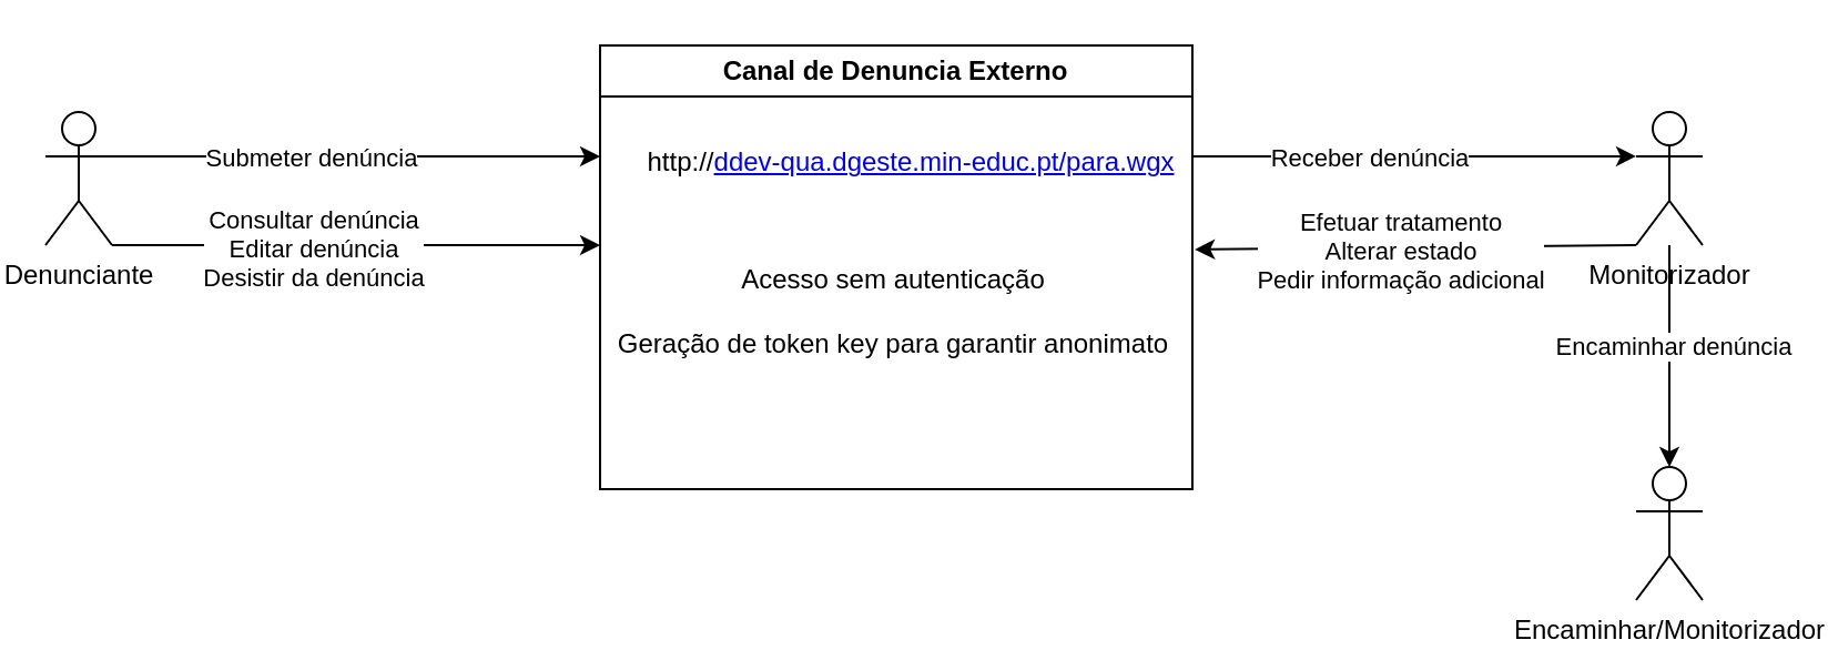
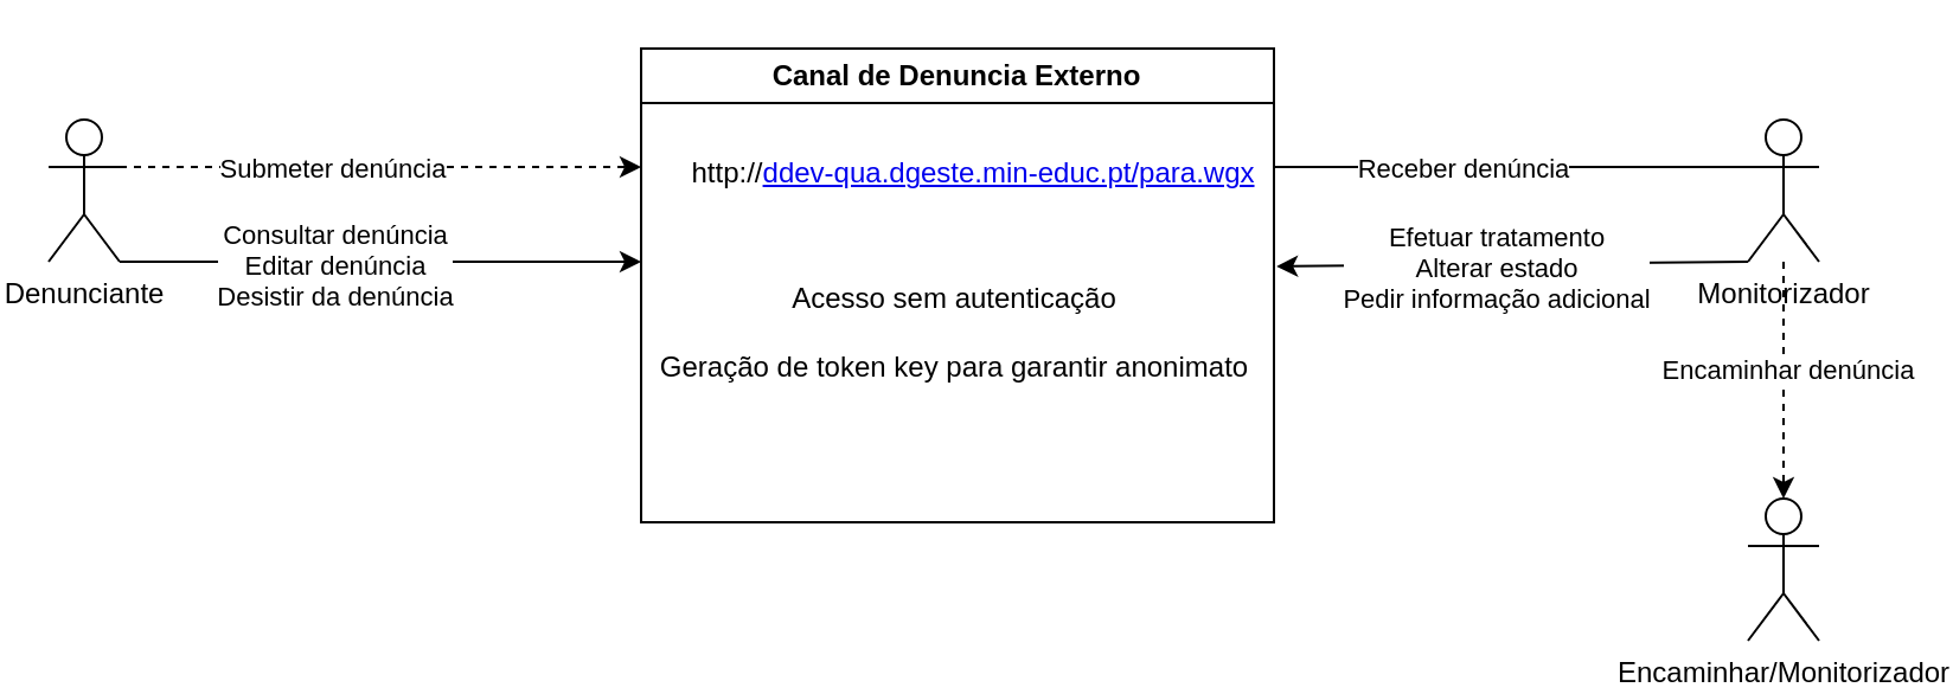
  <mxCell id="0" />
  <mxCell id="1" parent="0" />
  <mxCell id="2" value="Denunciante" style="shape=umlActor;verticalLabelPosition=bottom;verticalAlign=top;html=1;outlineConnect=0;" vertex="1" parent="1"><mxGeometry x="20" y="50" width="30" height="60" as="geometry" /></mxCell>
  <mxCell id="3" value="Canal de Denuncia Externo" style="swimlane;whiteSpace=wrap;html=1;" vertex="1" parent="1"><mxGeometry x="270" y="20" width="267" height="200" as="geometry" /></mxCell>
  <mxCell id="4" value="http://&lt;a href=&quot;https://ddev-qua.dgeste.min-educ.pt/anon.wgx&quot;&gt;ddev-qua.dgeste.min-educ.pt/para.wgx&lt;/a&gt;" style="text;html=1;align=center;verticalAlign=middle;resizable=0;points=[];autosize=1;strokeColor=none;fillColor=none;" vertex="1" parent="3"><mxGeometry x="10" y="38" width="260" height="30" as="geometry" /></mxCell>
  <mxCell id="5" value="Acesso sem autenticação&lt;br&gt;&lt;br&gt;Geração de token key para garantir anonimato" style="text;html=1;align=center;verticalAlign=middle;resizable=0;points=[];autosize=1;strokeColor=none;fillColor=none;" vertex="1" parent="3"><mxGeometry x="-3" y="90" width="270" height="60" as="geometry" /></mxCell>
  <mxCell id="6" value="Monitorizador" style="shape=umlActor;verticalLabelPosition=bottom;verticalAlign=top;html=1;outlineConnect=0;" vertex="1" parent="1"><mxGeometry x="737" y="50" width="30" height="60" as="geometry" /></mxCell>
  <mxCell id="7" value="Encaminhar/Monitorizador" style="shape=umlActor;verticalLabelPosition=bottom;verticalAlign=top;html=1;outlineConnect=0;" vertex="1" parent="1"><mxGeometry x="737" y="210" width="30" height="60" as="geometry" /></mxCell>
- <mxCell id="8" value="" style="endArrow=classic;html=1;rounded=0;entryX=0;entryY=0.25;entryDx=0;entryDy=0;exitX=1;exitY=0.333;exitDx=0;exitDy=0;exitPerimeter=0;" edge="1" parent="1" source="2" target="3"><mxGeometry width="50" height="50" relative="1" as="geometry"><mxPoint x="150" y="90" as="sourcePoint" /><mxPoint x="270" y="90" as="targetPoint" /></mxGeometry></mxCell>
+ <mxCell id="8" value="" style="endArrow=classic;html=1;rounded=0;entryX=0;entryY=0.25;entryDx=0;entryDy=0;exitX=1;exitY=0.333;exitDx=0;exitDy=0;exitPerimeter=0;dashed=1;" edge="1" parent="1" source="2" target="3"><mxGeometry width="50" height="50" relative="1" as="geometry"><mxPoint x="150" y="90" as="sourcePoint" /><mxPoint x="270" y="90" as="targetPoint" /></mxGeometry></mxCell>
  <mxCell id="9" value="Submeter denúncia" style="edgeLabel;html=1;align=center;verticalAlign=middle;resizable=0;points=[];strokeColor=#6666FF;" vertex="1" connectable="0" parent="8"><mxGeometry x="-0.185" y="-1" relative="1" as="geometry"><mxPoint as="offset" /></mxGeometry></mxCell>
  <mxCell id="10" value="" style="endArrow=classic;html=1;rounded=0;entryX=0;entryY=0.25;entryDx=0;entryDy=0;exitX=1;exitY=1;exitDx=0;exitDy=0;exitPerimeter=0;" edge="1" parent="1" source="2"><mxGeometry width="50" height="50" relative="1" as="geometry"><mxPoint x="30" y="110" as="sourcePoint" /><mxPoint x="270" y="110" as="targetPoint" /></mxGeometry></mxCell>
  <mxCell id="11" value="Consultar denúncia&lt;br&gt;Editar denúncia&lt;br&gt;Desistir da denúncia" style="edgeLabel;html=1;align=center;verticalAlign=middle;resizable=0;points=[];strokeColor=#6666FF;fillColor=#66B2FF;" vertex="1" connectable="0" parent="10"><mxGeometry x="-0.185" y="-1" relative="1" as="geometry"><mxPoint as="offset" /></mxGeometry></mxCell>
- <mxCell id="12" value="" style="endArrow=classic;html=1;rounded=0;exitX=1;exitY=0.25;exitDx=0;exitDy=0;entryX=0;entryY=0.333;entryDx=0;entryDy=0;entryPerimeter=0;" edge="1" parent="1" source="3" target="6"><mxGeometry width="50" height="50" relative="1" as="geometry"><mxPoint x="410" y="250" as="sourcePoint" /><mxPoint x="790" y="70" as="targetPoint" /></mxGeometry></mxCell>
+ <mxCell id="12" value="" style="endArrow=none;html=1;rounded=0;exitX=1;exitY=0.25;exitDx=0;exitDy=0;entryX=0;entryY=0.333;entryDx=0;entryDy=0;entryPerimeter=0;" edge="1" parent="1" source="3" target="6"><mxGeometry width="50" height="50" relative="1" as="geometry"><mxPoint x="410" y="250" as="sourcePoint" /><mxPoint x="790" y="70" as="targetPoint" /></mxGeometry></mxCell>
  <mxCell id="13" value="Receber denúncia" style="edgeLabel;html=1;align=center;verticalAlign=middle;resizable=0;points=[];" vertex="1" connectable="0" parent="12"><mxGeometry x="-0.212" y="-1" relative="1" as="geometry"><mxPoint as="offset" /></mxGeometry></mxCell>
- <mxCell id="14" value="" style="endArrow=classic;html=1;rounded=0;entryX=0.5;entryY=0;entryDx=0;entryDy=0;entryPerimeter=0;" edge="1" parent="1" source="6" target="7"><mxGeometry width="50" height="50" relative="1" as="geometry"><mxPoint x="735" y="140" as="sourcePoint" /><mxPoint x="460" y="200" as="targetPoint" /></mxGeometry></mxCell>
+ <mxCell id="14" value="" style="endArrow=classic;html=1;rounded=0;entryX=0.5;entryY=0;entryDx=0;entryDy=0;entryPerimeter=0;dashed=1;" edge="1" parent="1" source="6" target="7"><mxGeometry width="50" height="50" relative="1" as="geometry"><mxPoint x="735" y="140" as="sourcePoint" /><mxPoint x="460" y="200" as="targetPoint" /></mxGeometry></mxCell>
  <mxCell id="15" value="Encaminhar denúncia" style="edgeLabel;html=1;align=center;verticalAlign=middle;resizable=0;points=[];" vertex="1" connectable="0" parent="14"><mxGeometry x="-0.109" y="1" relative="1" as="geometry"><mxPoint as="offset" /></mxGeometry></mxCell>
  <mxCell id="16" value="" style="endArrow=classic;html=1;rounded=0;exitX=0;exitY=1;exitDx=0;exitDy=0;exitPerimeter=0;entryX=1.004;entryY=0.033;entryDx=0;entryDy=0;entryPerimeter=0;" edge="1" parent="1" source="6" target="5"><mxGeometry width="50" height="50" relative="1" as="geometry"><mxPoint x="597" y="170" as="sourcePoint" /><mxPoint x="567" y="100" as="targetPoint" /></mxGeometry></mxCell>
  <mxCell id="17" value="Efetuar tratamento&lt;br&gt;Alterar estado&lt;br&gt;Pedir informação adicional" style="edgeLabel;html=1;align=center;verticalAlign=middle;resizable=0;points=[];" vertex="1" connectable="0" parent="16"><mxGeometry x="0.072" y="1" relative="1" as="geometry"><mxPoint as="offset" /></mxGeometry></mxCell>
